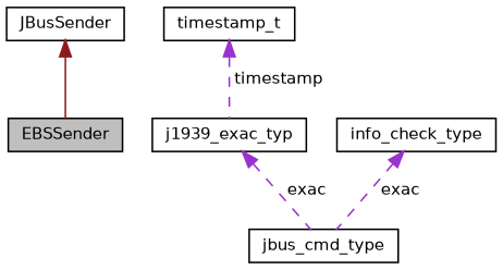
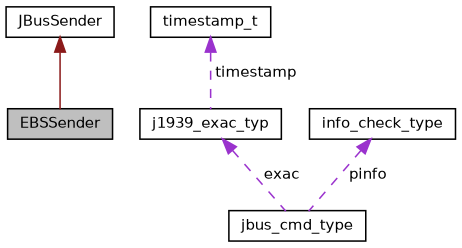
  digraph {
    node [color=black fillcolor=white fontname=Helvetica fontsize=10 shape=record style=filled]
    edge [color=darkorchid3 dir=back fontname=Helvetica fontsize=10 labelfontname=Helvetica labelfontsize=10 style=dashed]
    n1 [fillcolor=grey75 fontcolor=black height=0.2 label=EBSSender width=0.4]
    n2 [height=0.2 label=JBusSender width=0.4]
    n3 [height=0.2 label=jbus_cmd_type width=0.4]
    n4 [height=0.2 label=timestamp_t width=0.4]
    n5 [height=0.2 label=j1939_exac_typ width=0.4]
    n6 [height=0.2 label=info_check_type width=0.4]
    n2 -> n1 [color=firebrick4 style=solid]
    n4 -> n5 [label=" timestamp"]
    n5 -> n3 [label=" exac"]
-   n6 -> n3 [label=" exac"]
+   n6 -> n3 [label=" pinfo"]
  }
